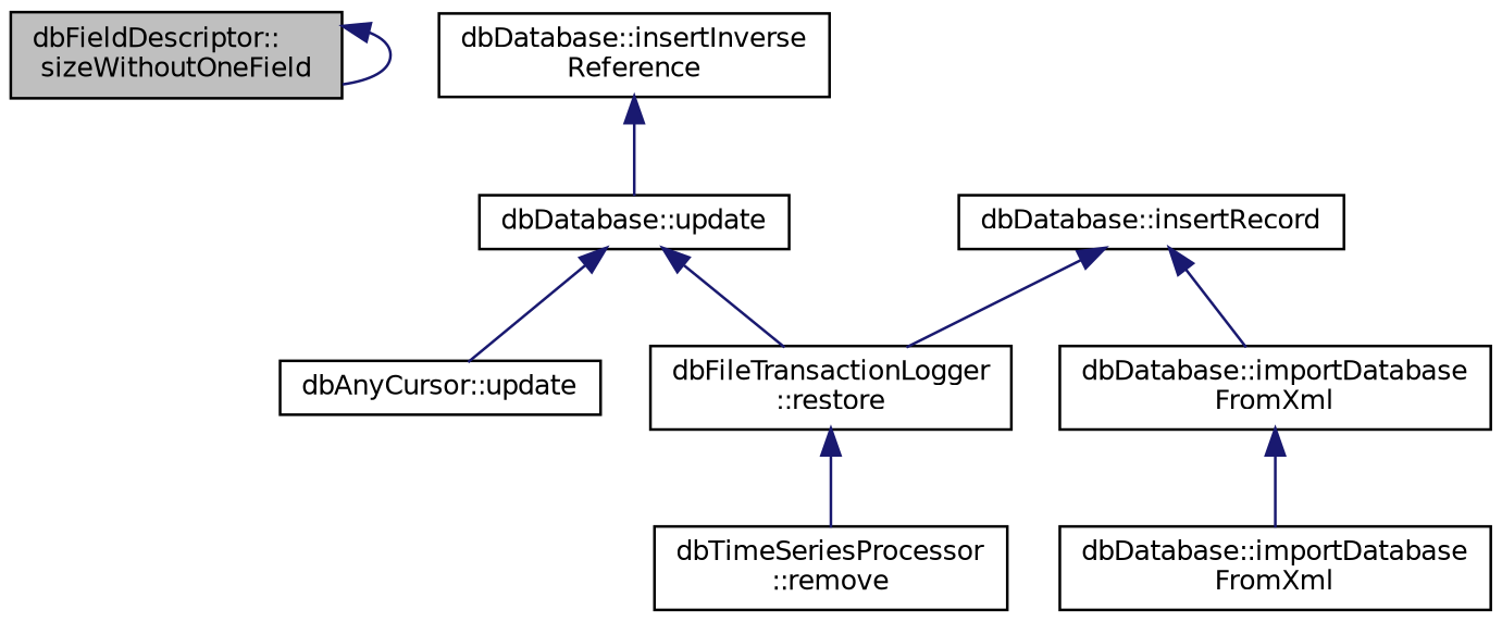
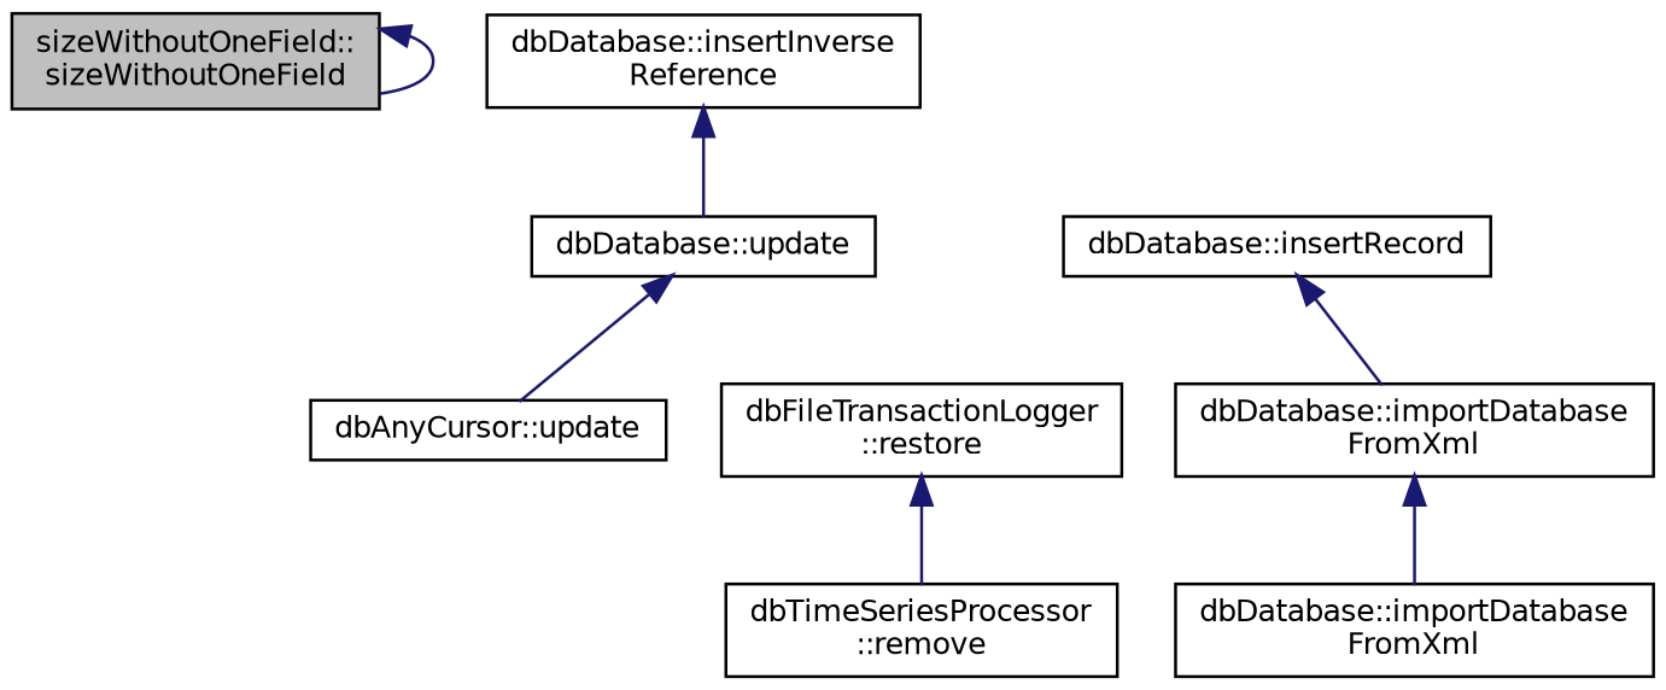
  digraph {
    rankdir=TB
    node [color=black fillcolor=white fontname=Helvetica fontsize=10 shape=record style=filled]
    edge [color=midnightblue dir=back fontname=Helvetica fontsize=10 labelfontname=Helvetica labelfontsize=10 style=solid]
-   n1 [fillcolor=grey75 fontcolor=black height=0.2 label="dbFieldDescriptor::\lsizeWithoutOneField" width=0.4]
+   n1 [fillcolor=grey75 fontcolor=black height=0.2 label="sizeWithoutOneField::\lsizeWithoutOneField" width=0.4]
    n2 [height=0.2 label="dbDatabase::insertInverse\lReference" width=0.4]
    n3 [height=0.2 label="dbDatabase::update" width=0.4]
    n4 [height=0.2 label="dbDatabase::insertRecord" width=0.4]
    n5 [height=0.2 label="dbDatabase::importDatabase\lFromXml" width=0.4]
    n6 [height=0.2 label="dbFileTransactionLogger\l::restore" width=0.4]
    n7 [height=0.2 label="dbAnyCursor::update" width=0.4]
    n8 [height=0.2 label="dbDatabase::importDatabase\lFromXml" width=0.4]
    n9 [height=0.2 label="dbTimeSeriesProcessor\l::remove" width=0.4]
    n1 -> n1
    n2 -> n3
-   n3 -> n6
    n3 -> n7
    n4 -> n5
-   n4 -> n6
    n5 -> n8
    n6 -> n9
  }
